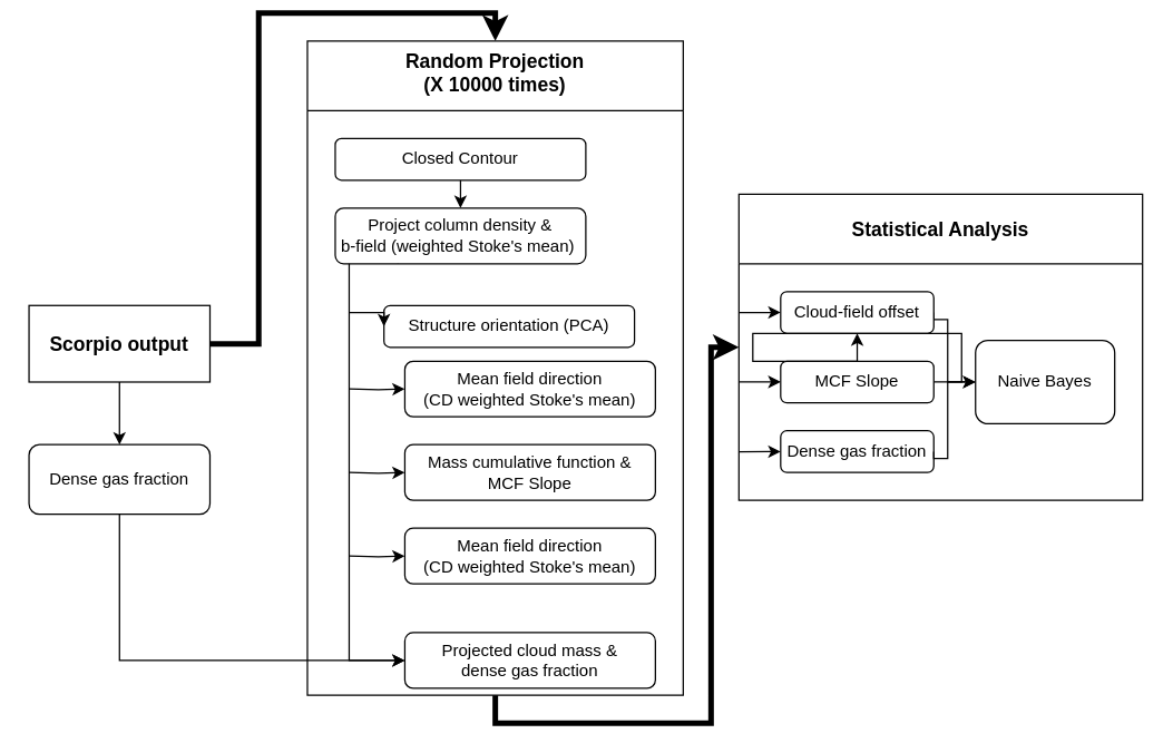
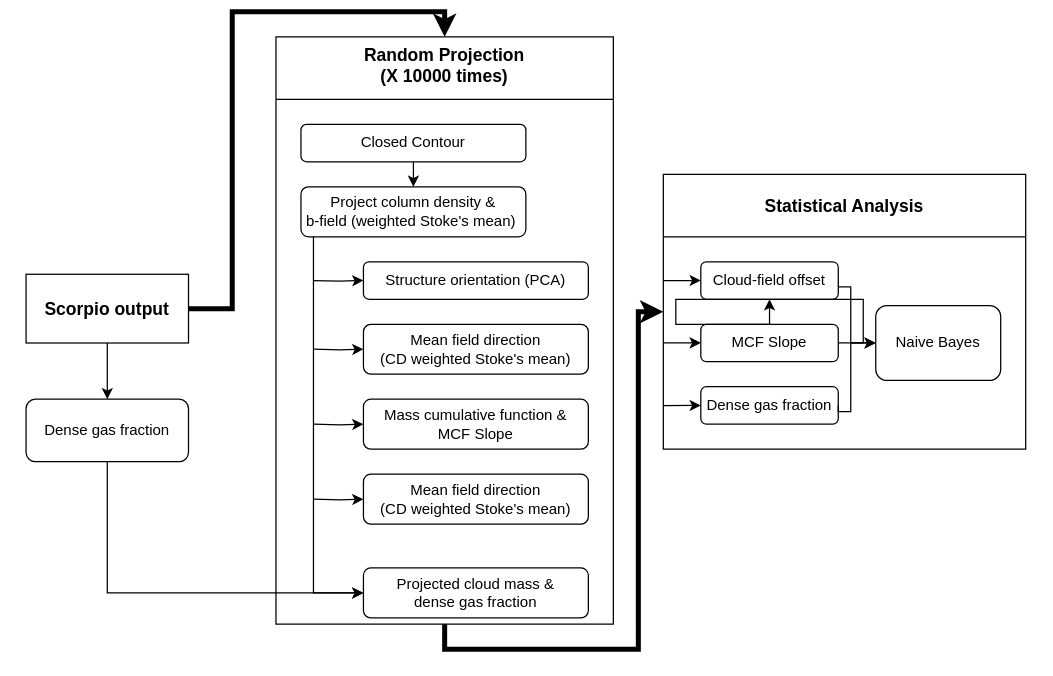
  <mxCell id="0" />
  <mxCell id="1" parent="0" />
  <mxCell id="2" style="edgeStyle=orthogonalEdgeStyle;rounded=0;orthogonalLoop=1;jettySize=auto;html=1;exitX=0.5;exitY=1;exitDx=0;exitDy=0;entryX=0.5;entryY=0;entryDx=0;entryDy=0;" edge="1" parent="1" source="4" target="17"><mxGeometry relative="1" as="geometry"><Array as="points"><mxPoint x="85" y="265" /><mxPoint x="85" y="310" /></Array></mxGeometry></mxCell>
  <mxCell id="3" style="edgeStyle=orthogonalEdgeStyle;rounded=0;orthogonalLoop=1;jettySize=auto;html=1;exitX=1;exitY=0.5;exitDx=0;exitDy=0;entryX=0.5;entryY=0;entryDx=0;entryDy=0;strokeWidth=4;" edge="1" parent="1" source="4" target="6"><mxGeometry relative="1" as="geometry" /></mxCell>
  <mxCell id="4" value="Scorpio output" style="rounded=0;whiteSpace=wrap;html=1;fontSize=14;fontStyle=1" vertex="1" parent="1"><mxGeometry x="20" y="210" width="130" height="55" as="geometry" /></mxCell>
  <mxCell id="5" style="edgeStyle=orthogonalEdgeStyle;rounded=0;orthogonalLoop=1;jettySize=auto;html=1;exitX=0.5;exitY=1;exitDx=0;exitDy=0;strokeWidth=4;entryX=0;entryY=0.5;entryDx=0;entryDy=0;" edge="1" parent="1" source="6" target="22"><mxGeometry relative="1" as="geometry"><mxPoint x="530" y="260" as="targetPoint" /><Array as="points"><mxPoint x="355" y="510" /><mxPoint x="510" y="510" /><mxPoint x="510" y="240" /></Array></mxGeometry></mxCell>
  <mxCell id="6" value="Random Projection &#10;(X 10000 times)&#10;" style="swimlane;labelBackgroundColor=none;flipV=0;startSize=50;swimlaneLine=1;horizontal=1;verticalAlign=top;fontStyle=1;align=center;fontSize=14;" vertex="1" parent="1"><mxGeometry x="220" y="20" width="270" height="470" as="geometry" /></mxCell>
  <mxCell id="7" style="edgeStyle=orthogonalEdgeStyle;rounded=0;orthogonalLoop=1;jettySize=auto;html=1;exitX=0.5;exitY=1;exitDx=0;exitDy=0;entryX=0.5;entryY=0;entryDx=0;entryDy=0;" edge="1" parent="6" source="8" target="10"><mxGeometry relative="1" as="geometry" /></mxCell>
  <mxCell id="8" value="Closed Contour" style="rounded=1;whiteSpace=wrap;html=1;labelBackgroundColor=none;flipV=1;" vertex="1" parent="6"><mxGeometry x="20" y="70" width="180" height="30" as="geometry" /></mxCell>
  <mxCell id="9" style="edgeStyle=orthogonalEdgeStyle;rounded=0;orthogonalLoop=1;jettySize=auto;html=1;exitX=0.25;exitY=1;exitDx=0;exitDy=0;entryX=0;entryY=0.5;entryDx=0;entryDy=0;" edge="1" parent="6" source="10" target="15"><mxGeometry relative="1" as="geometry"><Array as="points"><mxPoint x="70" y="130" /><mxPoint x="30" y="130" /><mxPoint x="30" y="430" /></Array></mxGeometry></mxCell>
  <mxCell id="10" value="Project column density &amp;amp; &lt;br&gt;b-field (weighted Stoke's mean)&amp;nbsp;" style="rounded=1;whiteSpace=wrap;html=1;labelBackgroundColor=none;flipV=1;" vertex="1" parent="6"><mxGeometry x="20" y="120" width="180" height="40" as="geometry" /></mxCell>
- <mxCell id="11" value="Structure orientation (PCA)" style="rounded=1;whiteSpace=wrap;html=1;labelBackgroundColor=none;flipV=1;" vertex="1" parent="6"><mxGeometry x="55" y="190" width="180" height="30" as="geometry" /></mxCell>
+ <mxCell id="11" value="Structure orientation (PCA)" style="rounded=1;whiteSpace=wrap;html=1;labelBackgroundColor=none;flipV=1;" vertex="1" parent="6"><mxGeometry x="70" y="180" width="180" height="30" as="geometry" /></mxCell>
  <mxCell id="12" value="Mean field direction &lt;br&gt;(CD weighted Stoke's mean)" style="rounded=1;whiteSpace=wrap;html=1;labelBackgroundColor=none;flipV=1;" vertex="1" parent="6"><mxGeometry x="70" y="230" width="180" height="40" as="geometry" /></mxCell>
  <mxCell id="13" value="Mass cumulative function &amp;amp; &lt;br&gt;MCF Slope" style="rounded=1;whiteSpace=wrap;html=1;labelBackgroundColor=none;flipV=1;" vertex="1" parent="6"><mxGeometry x="70" y="290" width="180" height="40" as="geometry" /></mxCell>
  <mxCell id="14" value="Mean field direction &lt;br&gt;(CD weighted Stoke's mean)" style="rounded=1;whiteSpace=wrap;html=1;labelBackgroundColor=none;flipV=1;" vertex="1" parent="6"><mxGeometry x="70" y="350" width="180" height="40" as="geometry" /></mxCell>
  <mxCell id="15" value="Projected cloud mass &amp;amp; &lt;br&gt;dense gas fraction" style="rounded=1;whiteSpace=wrap;html=1;labelBackgroundColor=none;flipV=1;" vertex="1" parent="6"><mxGeometry x="70" y="425" width="180" height="40" as="geometry" /></mxCell>
  <mxCell id="16" style="edgeStyle=orthogonalEdgeStyle;rounded=0;orthogonalLoop=1;jettySize=auto;html=1;exitX=0.5;exitY=1;exitDx=0;exitDy=0;entryX=0;entryY=0.5;entryDx=0;entryDy=0;" edge="1" parent="1" source="17" target="15"><mxGeometry relative="1" as="geometry" /></mxCell>
  <mxCell id="17" value="Dense gas fraction" style="rounded=1;whiteSpace=wrap;html=1;" vertex="1" parent="1"><mxGeometry x="20" y="310" width="130" height="50" as="geometry" /></mxCell>
  <mxCell id="18" style="edgeStyle=orthogonalEdgeStyle;rounded=0;orthogonalLoop=1;jettySize=auto;html=1;exitX=0;exitY=0.5;exitDx=0;exitDy=0;entryX=0;entryY=0.5;entryDx=0;entryDy=0;" edge="1" parent="1" target="11"><mxGeometry relative="1" as="geometry"><mxPoint x="250" y="215" as="sourcePoint" /></mxGeometry></mxCell>
  <mxCell id="19" style="edgeStyle=orthogonalEdgeStyle;rounded=0;orthogonalLoop=1;jettySize=auto;html=1;exitX=0;exitY=0.5;exitDx=0;exitDy=0;entryX=0;entryY=0.5;entryDx=0;entryDy=0;" edge="1" parent="1" target="12"><mxGeometry relative="1" as="geometry"><mxPoint x="250" y="270" as="sourcePoint" /></mxGeometry></mxCell>
  <mxCell id="20" style="edgeStyle=orthogonalEdgeStyle;rounded=0;orthogonalLoop=1;jettySize=auto;html=1;exitX=0;exitY=0.5;exitDx=0;exitDy=0;entryX=0;entryY=0.5;entryDx=0;entryDy=0;" edge="1" parent="1" target="13"><mxGeometry relative="1" as="geometry"><mxPoint x="250" y="330" as="sourcePoint" /></mxGeometry></mxCell>
  <mxCell id="21" style="edgeStyle=orthogonalEdgeStyle;rounded=0;orthogonalLoop=1;jettySize=auto;html=1;exitX=0;exitY=0.5;exitDx=0;exitDy=0;entryX=0;entryY=0.5;entryDx=0;entryDy=0;" edge="1" parent="1" target="14"><mxGeometry relative="1" as="geometry"><mxPoint x="250" y="390" as="sourcePoint" /></mxGeometry></mxCell>
  <mxCell id="22" value="Statistical Analysis" style="swimlane;labelBackgroundColor=none;fontSize=14;startSize=50;" vertex="1" parent="1"><mxGeometry x="530" y="130" width="290" height="220" as="geometry" /></mxCell>
  <mxCell id="23" style="edgeStyle=orthogonalEdgeStyle;rounded=0;orthogonalLoop=1;jettySize=auto;html=1;exitX=1;exitY=0.5;exitDx=0;exitDy=0;entryX=0;entryY=0.5;entryDx=0;entryDy=0;fontSize=14;strokeWidth=1;" edge="1" parent="22" source="24" target="28"><mxGeometry relative="1" as="geometry"><Array as="points"><mxPoint x="140" y="90" /><mxPoint x="150" y="90" /><mxPoint x="150" y="135" /></Array></mxGeometry></mxCell>
  <mxCell id="24" value="Cloud-field offset" style="rounded=1;whiteSpace=wrap;html=1;labelBackgroundColor=none;" vertex="1" parent="22"><mxGeometry x="30" y="70" width="110" height="30" as="geometry" /></mxCell>
  <mxCell id="25" style="edgeStyle=orthogonalEdgeStyle;rounded=0;orthogonalLoop=1;jettySize=auto;html=1;exitX=1;exitY=0.5;exitDx=0;exitDy=0;fontSize=14;strokeWidth=1;" edge="1" parent="22" source="26" target="24"><mxGeometry relative="1" as="geometry" /></mxCell>
  <mxCell id="26" value="MCF Slope" style="rounded=1;whiteSpace=wrap;html=1;labelBackgroundColor=none;" vertex="1" parent="22"><mxGeometry x="30" y="120" width="110" height="30" as="geometry" /></mxCell>
  <mxCell id="27" value="Dense gas fraction" style="rounded=1;whiteSpace=wrap;html=1;labelBackgroundColor=none;" vertex="1" parent="22"><mxGeometry x="30" y="170" width="110" height="30" as="geometry" /></mxCell>
  <mxCell id="28" value="Naive Bayes" style="rounded=1;whiteSpace=wrap;html=1;labelBackgroundColor=none;" vertex="1" parent="22"><mxGeometry x="170" y="105" width="100" height="60" as="geometry" /></mxCell>
  <mxCell id="29" style="edgeStyle=orthogonalEdgeStyle;rounded=0;orthogonalLoop=1;jettySize=auto;html=1;exitX=1;exitY=0.5;exitDx=0;exitDy=0;fontSize=14;strokeWidth=1;entryX=0;entryY=0.5;entryDx=0;entryDy=0;" edge="1" parent="22" source="27" target="28"><mxGeometry relative="1" as="geometry"><mxPoint x="160.0" y="140" as="targetPoint" /><Array as="points"><mxPoint x="140" y="190" /><mxPoint x="150" y="190" /><mxPoint x="150" y="135" /></Array></mxGeometry></mxCell>
  <mxCell id="30" style="edgeStyle=orthogonalEdgeStyle;rounded=0;orthogonalLoop=1;jettySize=auto;html=1;exitX=0;exitY=0.5;exitDx=0;exitDy=0;fontSize=14;strokeWidth=1;entryX=0;entryY=0.5;entryDx=0;entryDy=0;" edge="1" parent="1" target="26"><mxGeometry relative="1" as="geometry"><mxPoint x="530" y="264.931" as="sourcePoint" /></mxGeometry></mxCell>
  <mxCell id="31" style="edgeStyle=orthogonalEdgeStyle;rounded=0;orthogonalLoop=1;jettySize=auto;html=1;exitX=0;exitY=0.5;exitDx=0;exitDy=0;fontSize=14;strokeWidth=1;entryX=0;entryY=0.5;entryDx=0;entryDy=0;" edge="1" parent="1" target="27"><mxGeometry relative="1" as="geometry"><mxPoint x="530" y="315.046" as="sourcePoint" /></mxGeometry></mxCell>
  <mxCell id="32" style="edgeStyle=orthogonalEdgeStyle;rounded=0;orthogonalLoop=1;jettySize=auto;html=1;exitX=0;exitY=0.5;exitDx=0;exitDy=0;fontSize=14;strokeWidth=1;entryX=0;entryY=0.5;entryDx=0;entryDy=0;" edge="1" parent="1" target="24"><mxGeometry relative="1" as="geometry"><mxPoint x="530" y="215.046" as="sourcePoint" /></mxGeometry></mxCell>
